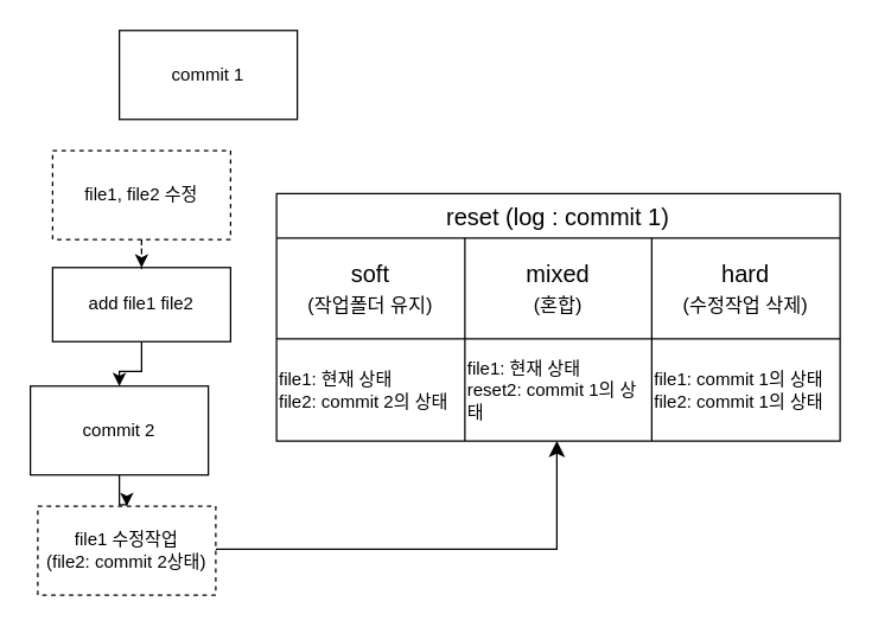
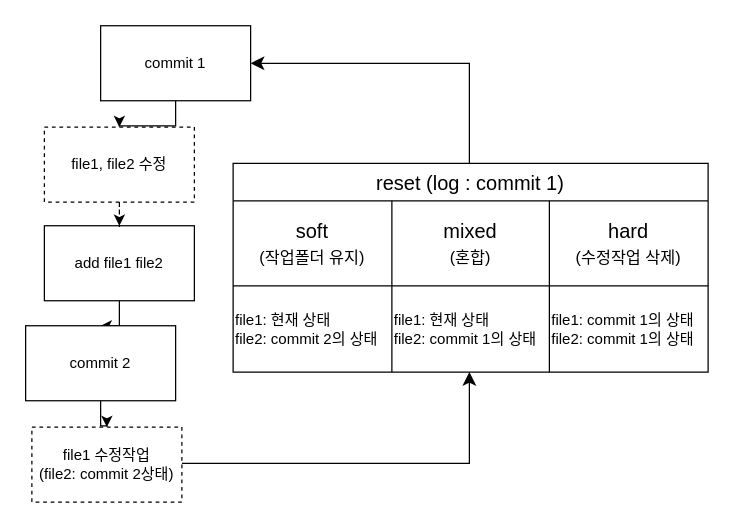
  <mxCell id="0" />
  <mxCell id="1" parent="0" />
  <mxCell id="2" value="" style="endArrow=classic;html=1;rounded=0;fontSize=12;startSize=8;endSize=8;edgeStyle=elbowEdgeStyle;" parent="1" source="7" target="17" edge="1"><mxGeometry width="50" height="50" relative="1" as="geometry"><mxPoint x="295" y="480" as="sourcePoint" /><mxPoint x="375" y="336" as="targetPoint" /><Array as="points"><mxPoint x="375" y="370" /></Array></mxGeometry></mxCell>
  <mxCell id="3" value="" style="edgeStyle=orthogonalEdgeStyle;rounded=0;orthogonalLoop=1;jettySize=auto;html=1;" parent="1" source="4" target="6" edge="1"><mxGeometry relative="1" as="geometry" /></mxCell>
- <mxCell id="4" value="add file1 file2" style="rounded=0;whiteSpace=wrap;html=1;" parent="1" vertex="1"><mxGeometry x="35" y="180" width="120" height="50" as="geometry" /></mxCell>
+ <mxCell id="4" value="add file1 file2" style="rounded=0;whiteSpace=wrap;html=1;" parent="1" vertex="1"><mxGeometry x="35" y="180" width="120" height="60" as="geometry" /></mxCell>
  <mxCell id="5" value="" style="edgeStyle=orthogonalEdgeStyle;rounded=0;orthogonalLoop=1;jettySize=auto;html=1;" parent="1" source="6" target="7" edge="1"><mxGeometry relative="1" as="geometry" /></mxCell>
  <mxCell id="6" value="commit 2" style="whiteSpace=wrap;html=1;rounded=0;" parent="1" vertex="1"><mxGeometry x="20" y="260" width="120" height="60" as="geometry" /></mxCell>
  <mxCell id="7" value="file1 수정작업&lt;div&gt;(file2: commit 2상태)&lt;/div&gt;" style="whiteSpace=wrap;html=1;rounded=0;dashed=1;fontStyle=0" parent="1" vertex="1"><mxGeometry x="25" y="341" width="120" height="60" as="geometry" /></mxCell>
  <mxCell id="8" value="commit 1" style="whiteSpace=wrap;html=1;rounded=0;" vertex="1" parent="1"><mxGeometry x="80" y="20" width="120" height="60" as="geometry" /></mxCell>
  <mxCell id="9" value="file1, file2 수정" style="whiteSpace=wrap;html=1;rounded=0;dashed=1" vertex="1" parent="1"><mxGeometry x="35" y="101" width="120" height="60" as="geometry" /></mxCell>
+ <mxCell id="10" value="" style="edgeStyle=orthogonalEdgeStyle;rounded=0;orthogonalLoop=1;jettySize=auto;html=1;" edge="1" parent="1" source="8" target="9"><mxGeometry relative="1" as="geometry"><mxPoint x="105" y="250" as="sourcePoint" /><mxPoint x="105" y="270" as="targetPoint" /></mxGeometry></mxCell>
  <mxCell id="11" value="" style="edgeStyle=orthogonalEdgeStyle;rounded=0;orthogonalLoop=1;jettySize=auto;html=1;dashed=1;" edge="1" parent="1" source="9" target="4"><mxGeometry relative="1" as="geometry"><mxPoint x="115" y="260" as="sourcePoint" /><mxPoint x="115" y="280" as="targetPoint" /></mxGeometry></mxCell>
  <mxCell id="12" value="reset (log : commit 1)" style="shape=table;startSize=30;container=1;collapsible=0;childLayout=tableLayout;strokeColor=default;fontSize=16;background=white" vertex="1" parent="1"><mxGeometry x="186" y="130" width="380" height="167" as="geometry" /></mxCell>
  <mxCell id="13" value="" style="shape=tableRow;horizontal=0;startSize=0;swimlaneHead=0;swimlaneBody=0;strokeColor=inherit;top=0;left=0;bottom=0;right=0;collapsible=0;dropTarget=0;fillColor=none;points=[[0,0.5],[1,0.5]];portConstraint=eastwest;fontSize=16;" vertex="1" parent="12"><mxGeometry y="30" width="380" height="68" as="geometry" /></mxCell>
  <mxCell id="14" value="soft&lt;div&gt;&lt;font style=&quot;font-size: 13px;&quot;&gt;(작업폴더 유지)&lt;/font&gt;&lt;/div&gt;" style="shape=partialRectangle;html=1;whiteSpace=wrap;connectable=0;strokeColor=inherit;overflow=hidden;fillColor=none;top=0;left=0;bottom=0;right=0;pointerEvents=1;fontSize=16;" vertex="1" parent="13"><mxGeometry width="127" height="68" as="geometry"><mxRectangle width="127" height="68" as="alternateBounds" /></mxGeometry></mxCell>
  <mxCell id="15" value="mixed&lt;br&gt;&lt;font style=&quot;font-size: 13px;&quot;&gt;(혼합)&lt;/font&gt;" style="shape=partialRectangle;html=1;whiteSpace=wrap;connectable=0;strokeColor=inherit;overflow=hidden;fillColor=none;top=0;left=0;bottom=0;right=0;pointerEvents=1;fontSize=16;" vertex="1" parent="13"><mxGeometry x="127" width="126" height="68" as="geometry"><mxRectangle width="126" height="68" as="alternateBounds" /></mxGeometry></mxCell>
  <mxCell id="16" value="hard&lt;div&gt;&lt;font style=&quot;font-size: 13px;&quot;&gt;(수정작업 삭제)&lt;/font&gt;&lt;/div&gt;" style="shape=partialRectangle;html=1;whiteSpace=wrap;connectable=0;strokeColor=inherit;overflow=hidden;fillColor=none;top=0;left=0;bottom=0;right=0;pointerEvents=1;fontSize=16;" vertex="1" parent="13"><mxGeometry x="253" width="127" height="68" as="geometry"><mxRectangle width="127" height="68" as="alternateBounds" /></mxGeometry></mxCell>
  <mxCell id="17" value="" style="shape=tableRow;horizontal=0;startSize=0;swimlaneHead=0;swimlaneBody=0;strokeColor=inherit;top=0;left=0;bottom=0;right=0;collapsible=0;dropTarget=0;fillColor=none;points=[[0,0.5],[1,0.5]];portConstraint=eastwest;fontSize=16;" vertex="1" parent="12"><mxGeometry y="98" width="380" height="69" as="geometry" /></mxCell>
  <mxCell id="18" value="file1: 현재 상태&lt;div&gt;file2: commit 2의&lt;span style=&quot;background-color: initial;&quot;&gt;&amp;nbsp;상태&lt;/span&gt;&lt;/div&gt;" style="shape=partialRectangle;html=1;whiteSpace=wrap;connectable=0;strokeColor=inherit;overflow=hidden;fillColor=none;top=0;left=0;bottom=0;right=0;pointerEvents=1;fontSize=12;align=left;" vertex="1" parent="17"><mxGeometry width="127" height="69" as="geometry"><mxRectangle width="127" height="69" as="alternateBounds" /></mxGeometry></mxCell>
- <mxCell id="19" value="&lt;span&gt;file1: 현재 상태&lt;/span&gt;&lt;div&gt;reset2: commit 1의 상태&lt;/div&gt;" style="shape=partialRectangle;html=1;whiteSpace=wrap;connectable=0;strokeColor=inherit;overflow=hidden;fillColor=none;top=0;left=0;bottom=0;right=0;pointerEvents=1;fontSize=12;align=left;" vertex="1" parent="17"><mxGeometry x="127" width="126" height="69" as="geometry"><mxRectangle width="126" height="69" as="alternateBounds" /></mxGeometry></mxCell>
+ <mxCell id="19" value="&lt;span&gt;file1: 현재 상태&lt;/span&gt;&lt;div&gt;file2: commit 1의 상태&lt;/div&gt;" style="shape=partialRectangle;html=1;whiteSpace=wrap;connectable=0;strokeColor=inherit;overflow=hidden;fillColor=none;top=0;left=0;bottom=0;right=0;pointerEvents=1;fontSize=12;align=left;" vertex="1" parent="17"><mxGeometry x="127" width="126" height="69" as="geometry"><mxRectangle width="126" height="69" as="alternateBounds" /></mxGeometry></mxCell>
  <mxCell id="20" value="&lt;span&gt;file1:&amp;nbsp;&lt;/span&gt;commit 1의 상태&lt;div&gt;&lt;span&gt;file2:&amp;nbsp;&lt;/span&gt;&lt;span style=&quot;background-color: initial;&quot;&gt;commit 1의 상태&lt;/span&gt;&lt;/div&gt;" style="shape=partialRectangle;html=1;whiteSpace=wrap;connectable=0;strokeColor=inherit;overflow=hidden;fillColor=none;top=0;left=0;bottom=0;right=0;pointerEvents=1;fontSize=12;align=left;" vertex="1" parent="17"><mxGeometry x="253" width="127" height="69" as="geometry"><mxRectangle width="127" height="69" as="alternateBounds" /></mxGeometry></mxCell>
+ <mxCell id="21" value="" style="endArrow=classic;html=1;rounded=0;fontSize=12;startSize=8;endSize=8;edgeStyle=elbowEdgeStyle;" edge="1" parent="1" source="12" target="8"><mxGeometry width="50" height="50" relative="1" as="geometry"><mxPoint x="165" y="380" as="sourcePoint" /><mxPoint x="385" y="346" as="targetPoint" /><Array as="points"><mxPoint x="375" y="50" /></Array></mxGeometry></mxCell>
